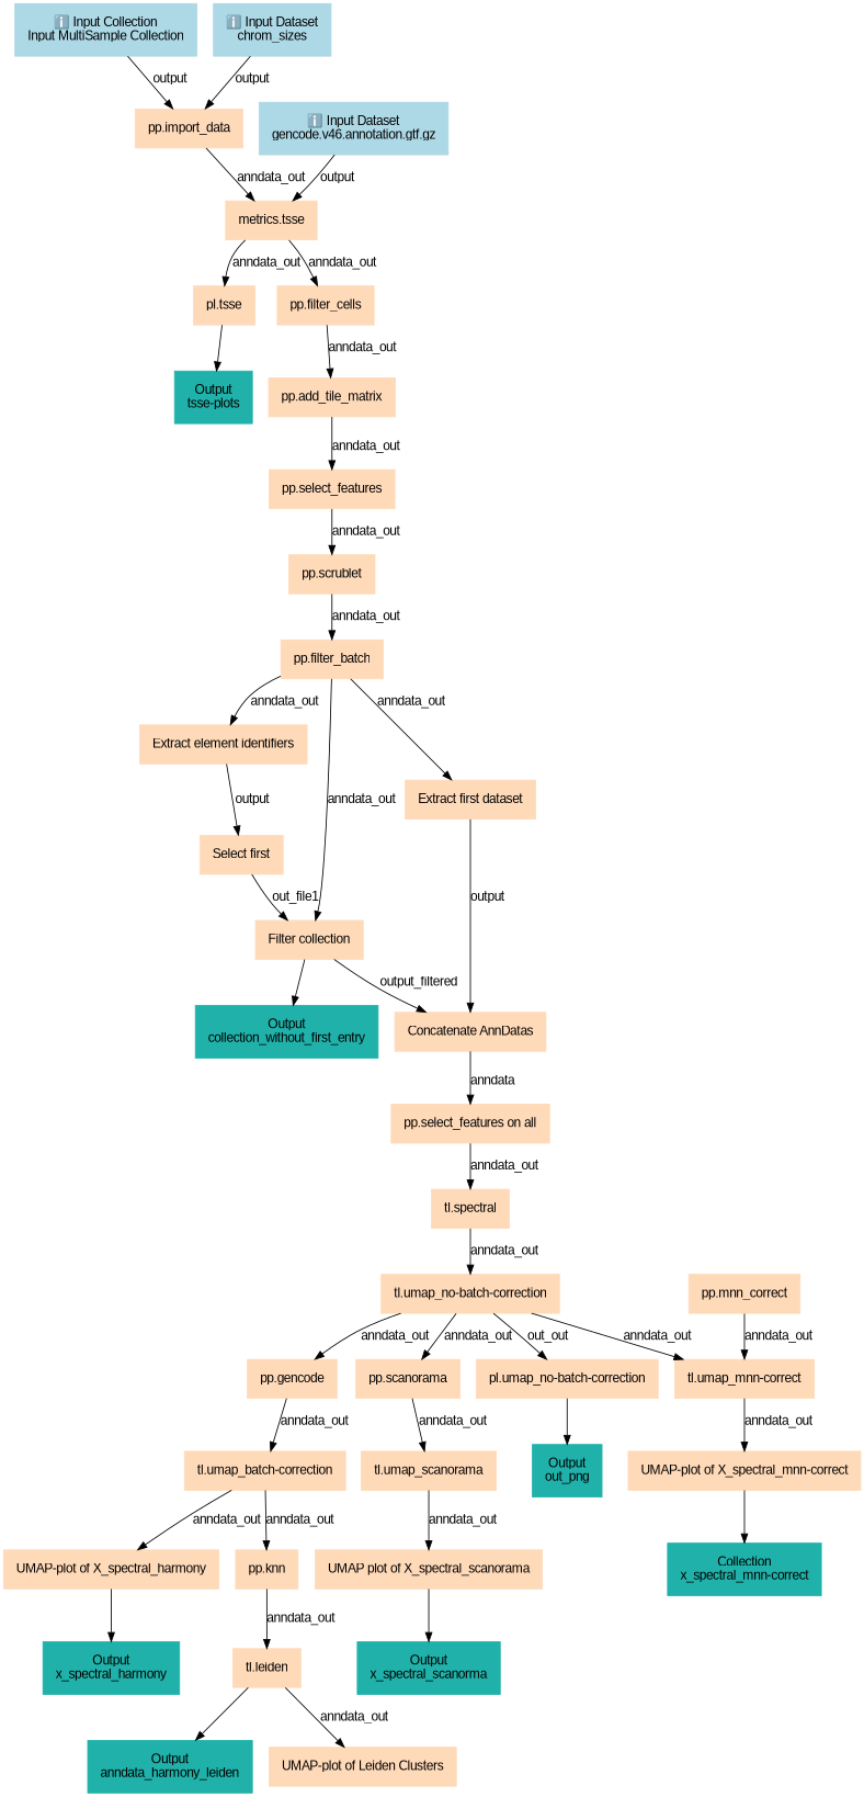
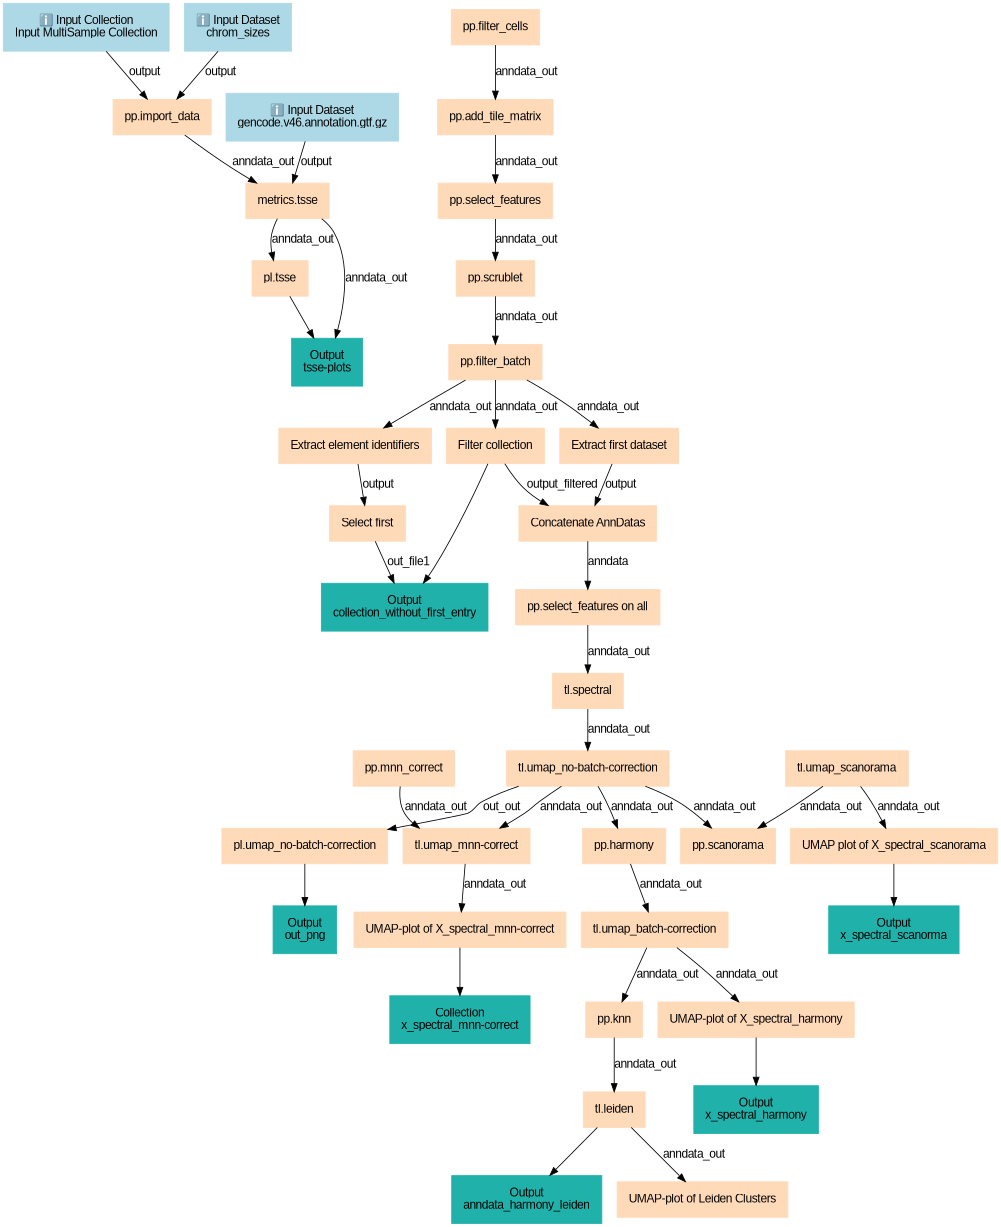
  digraph {
    fontname="Liberation Sans"
    node [color=peachpuff fontname="Liberation Sans" margin="0.2,0.2" shape=box style=filled]
    edge [fontname="Liberation Sans"]
    n1 [color=lightblue label="ℹ️ Input Collection\nInput MultiSample Collection"]
    n2 [label="pp.import_data"]
    n3 [label="metrics.tsse"]
    n4 [color=lightblue label="ℹ️ Input Dataset\nchrom_sizes"]
    n5 [color=lightblue label="ℹ️ Input Dataset\ngencode.v46.annotation.gtf.gz"]
    n6 [label="pl.tsse"]
    n7 [label="pp.filter_cells"]
    n8 [color=lightseagreen label="Output\ntsse-plots"]
    n9 [label="pp.add_tile_matrix"]
    n10 [label="pp.select_features"]
    n11 [label="pp.scrublet"]
    n12 [label="pp.filter_batch"]
    n13 [label="Extract element identifiers"]
    n14 [label="Extract first dataset"]
    n15 [label="Filter collection"]
    n16 [label="Select first"]
    n17 [label="Concatenate AnnDatas"]
    n18 [color=lightseagreen label="Output\ncollection_without_first_entry"]
    n19 [label="pp.select_features on all"]
    n20 [label="tl.spectral"]
    n21 [label="tl.umap_no-batch-correction"]
    n22 [label="pl.umap_no-batch-correction"]
-   n23 [label="pp.gencode"]
+   n23 [label="pp.harmony"]
    n24 [label="pp.scanorama"]
    n25 [label="tl.umap_mnn-correct"]
    n26 [color=lightseagreen label="Output\nout_png"]
    n27 [label="tl.umap_batch-correction"]
    n28 [label="pp.mnn_correct"]
    n29 [label="tl.umap_scanorama"]
    n30 [label="UMAP-plot of X_spectral_harmony"]
    n31 [label="pp.knn"]
    n32 [label="UMAP-plot of X_spectral_mnn-correct"]
    n33 [label="UMAP plot of X_spectral_scanorama"]
    n34 [color=lightseagreen label="Output\nx_spectral_harmony"]
    n35 [label="tl.leiden"]
    n36 [color=lightseagreen label="Collection\nx_spectral_mnn-correct"]
    n37 [color=lightseagreen label="Output\nx_spectral_scanorma"]
    n38 [color=lightseagreen label="Output\nanndata_harmony_leiden"]
    n39 [label="UMAP-plot of Leiden Clusters"]
    n1 -> n2 [label=output]
    n2 -> n3 [label=anndata_out]
    n3 -> n6 [label=anndata_out]
-   n3 -> n7 [label=anndata_out]
+   n3 -> n8 [label=anndata_out]
    n4 -> n2 [label=output]
    n5 -> n3 [label=output]
    n6 -> n8
    n7 -> n9 [label=anndata_out]
    n9 -> n10 [label=anndata_out]
    n10 -> n11 [label=anndata_out]
    n11 -> n12 [label=anndata_out]
    n12 -> n13 [label=anndata_out]
    n12 -> n14 [label=anndata_out]
    n12 -> n15 [label=anndata_out]
    n13 -> n16 [label=output]
    n14 -> n17 [label=output]
    n15 -> n17 [label=output_filtered]
    n15 -> n18
-   n16 -> n15 [label=out_file1]
+   n16 -> n18 [label=out_file1]
    n17 -> n19 [label=anndata]
    n19 -> n20 [label=anndata_out]
    n20 -> n21 [label=anndata_out]
    n21 -> n22 [label=out_out]
    n21 -> n23 [label=anndata_out]
    n21 -> n24 [label=anndata_out]
    n21 -> n25 [label=anndata_out]
    n22 -> n26
    n23 -> n27 [label=anndata_out]
-   n24 -> n29 [label=anndata_out]
+   n29 -> n24 [label=anndata_out]
    n25 -> n32 [label=anndata_out]
    n27 -> n30 [label=anndata_out]
    n27 -> n31 [label=anndata_out]
    n28 -> n25 [label=anndata_out]
    n29 -> n33 [label=anndata_out]
    n30 -> n34
    n31 -> n35 [label=anndata_out]
    n32 -> n36
    n33 -> n37
    n35 -> n38
    n35 -> n39 [label=anndata_out]
  }
